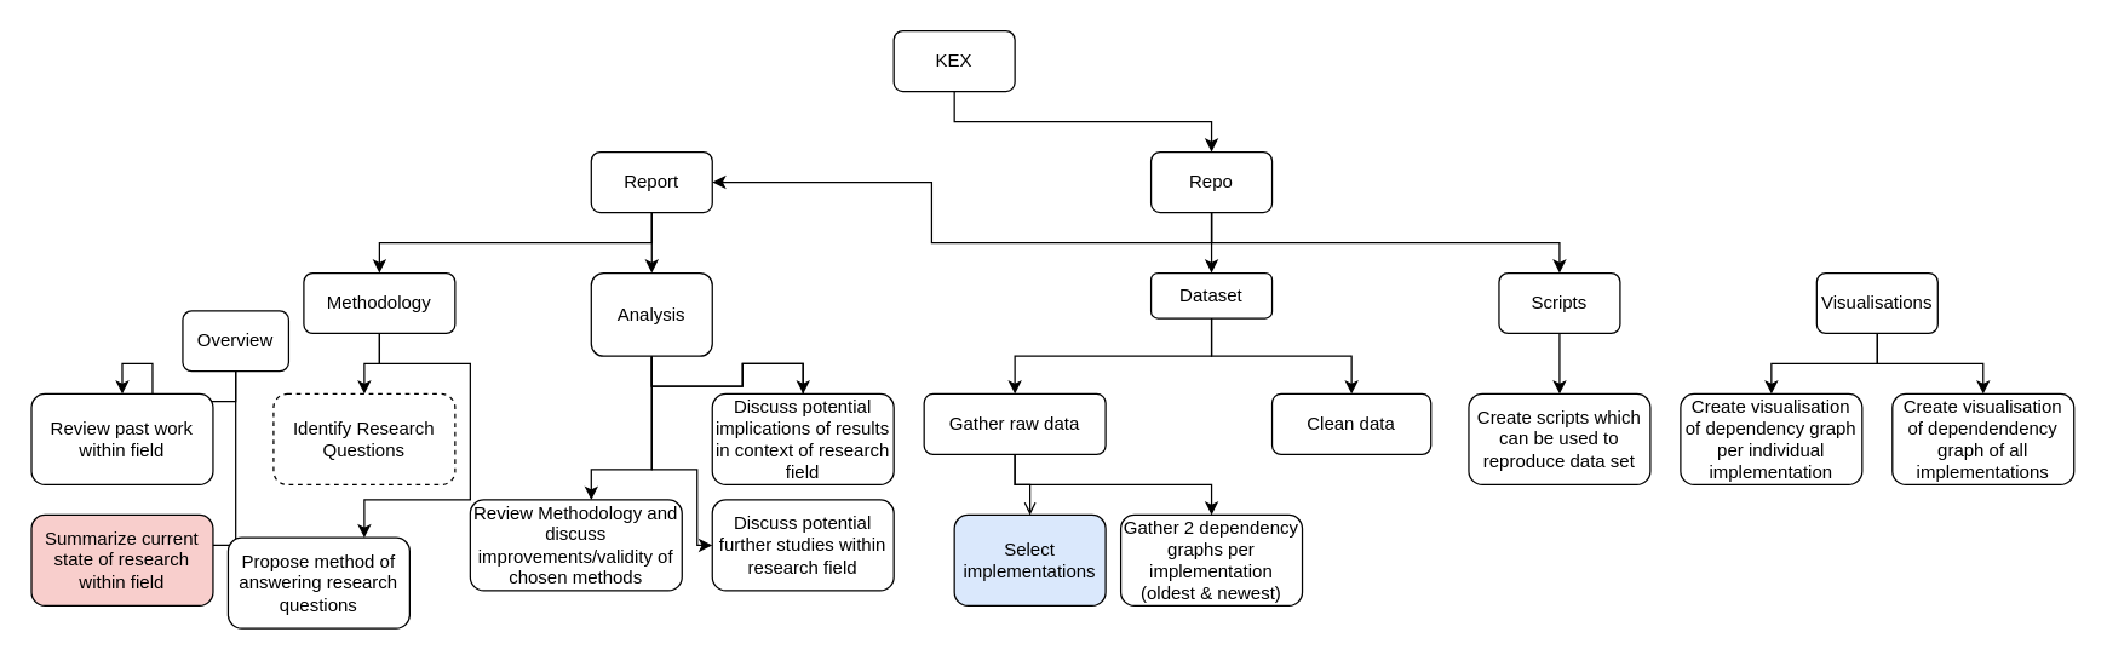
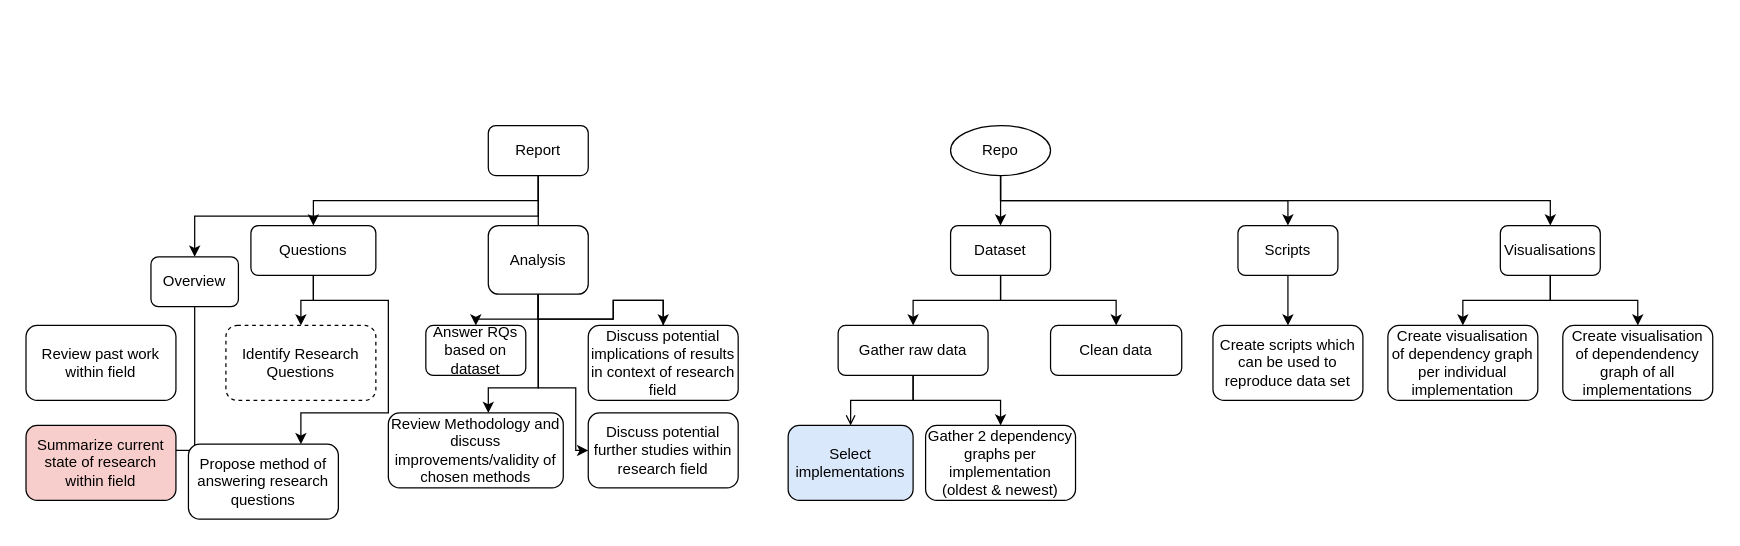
  <mxCell id="0" />
  <mxCell id="1" parent="0" />
- <mxCell id="2" style="edgeStyle=orthogonalEdgeStyle;rounded=0;orthogonalLoop=1;jettySize=auto;html=1;exitX=0.5;exitY=1;exitDx=0;exitDy=0;" parent="1" source="3" target="11" edge="1"><mxGeometry relative="1" as="geometry" /></mxCell>
- <mxCell id="3" value="KEX" style="rounded=1;whiteSpace=wrap;html=1;" parent="1" vertex="1"><mxGeometry x="590" y="20" width="80" height="40" as="geometry" /></mxCell>
  <mxCell id="4" style="edgeStyle=orthogonalEdgeStyle;rounded=0;orthogonalLoop=1;jettySize=auto;html=1;exitX=0.5;exitY=1;exitDx=0;exitDy=0;" parent="1" source="7" target="22" edge="1"><mxGeometry relative="1" as="geometry" /></mxCell>
- <mxCell id="6" style="edgeStyle=orthogonalEdgeStyle;rounded=0;orthogonalLoop=1;jettySize=auto;html=1;exitX=0.5;exitY=1;exitDx=0;exitDy=0;entryX=0.5;entryY=0;entryDx=0;entryDy=0;" parent="1" source="7" target="19" edge="1"><mxGeometry relative="1" as="geometry" /></mxCell>
+ <mxCell id="5" style="edgeStyle=orthogonalEdgeStyle;rounded=0;orthogonalLoop=1;jettySize=auto;html=1;exitX=0.5;exitY=1;exitDx=0;exitDy=0;entryX=0.5;entryY=0;entryDx=0;entryDy=0;" parent="1" source="7" target="14" edge="1"><mxGeometry relative="1" as="geometry" /></mxCell>
+ <mxCell id="6" style="edgeStyle=orthogonalEdgeStyle;rounded=0;orthogonalLoop=1;jettySize=auto;html=1;exitX=0.5;exitY=1;exitDx=0;exitDy=0;entryX=0.5;entryY=0;entryDx=0;entryDy=0;endArrow=none;" parent="1" source="7" target="19" edge="1"><mxGeometry relative="1" as="geometry" /></mxCell>
  <mxCell id="7" value="Report" style="rounded=1;whiteSpace=wrap;html=1;" parent="1" vertex="1"><mxGeometry x="390" y="100" width="80" height="40" as="geometry" /></mxCell>
  <mxCell id="8" style="edgeStyle=orthogonalEdgeStyle;rounded=0;orthogonalLoop=1;jettySize=auto;html=1;exitX=0.5;exitY=1;exitDx=0;exitDy=0;" parent="1" source="11" target="28" edge="1"><mxGeometry relative="1" as="geometry" /></mxCell>
  <mxCell id="9" style="edgeStyle=orthogonalEdgeStyle;rounded=0;orthogonalLoop=1;jettySize=auto;html=1;exitX=0.5;exitY=1;exitDx=0;exitDy=0;" parent="1" source="11" target="30" edge="1"><mxGeometry relative="1" as="geometry" /></mxCell>
- <mxCell id="10" style="edgeStyle=orthogonalEdgeStyle;rounded=0;orthogonalLoop=1;jettySize=auto;html=1;exitX=0.5;exitY=1;exitDx=0;exitDy=0;" parent="1" source="11" target="7" edge="1"><mxGeometry relative="1" as="geometry" /></mxCell>
- <mxCell id="11" value="Repo" style="rounded=1;whiteSpace=wrap;html=1;" parent="1" vertex="1"><mxGeometry x="760" y="100" width="80" height="40" as="geometry" /></mxCell>
- <mxCell id="12" style="edgeStyle=orthogonalEdgeStyle;rounded=0;orthogonalLoop=1;jettySize=auto;html=1;exitX=0.5;exitY=1;exitDx=0;exitDy=0;" parent="1" source="14" target="23" edge="1"><mxGeometry relative="1" as="geometry" /></mxCell>
+ <mxCell id="10" style="edgeStyle=orthogonalEdgeStyle;rounded=0;orthogonalLoop=1;jettySize=auto;html=1;exitX=0.5;exitY=1;exitDx=0;exitDy=0;" parent="1" source="11" target="33" edge="1"><mxGeometry relative="1" as="geometry" /></mxCell>
+ <mxCell id="11" value="Repo" style="ellipse;whiteSpace=wrap;html=1;" parent="1" vertex="1"><mxGeometry x="760" y="100" width="80" height="40" as="geometry" /></mxCell>
  <mxCell id="13" style="edgeStyle=orthogonalEdgeStyle;rounded=0;orthogonalLoop=1;jettySize=auto;html=1;exitX=0.5;exitY=1;exitDx=0;exitDy=0;entryX=0.5;entryY=0;entryDx=0;entryDy=0;" parent="1" source="14" target="24" edge="1"><mxGeometry relative="1" as="geometry"><Array as="points"><mxPoint x="155" y="360" /></Array></mxGeometry></mxCell>
  <mxCell id="14" value="Overview" style="rounded=1;whiteSpace=wrap;html=1;" parent="1" vertex="1"><mxGeometry x="120" y="205" width="70" height="40" as="geometry" /></mxCell>
+ <mxCell id="15" style="edgeStyle=orthogonalEdgeStyle;rounded=0;orthogonalLoop=1;jettySize=auto;html=1;exitX=0.5;exitY=1;exitDx=0;exitDy=0;entryX=0.5;entryY=0;entryDx=0;entryDy=0;" parent="1" source="19" target="34" edge="1"><mxGeometry relative="1" as="geometry" /></mxCell>
  <mxCell id="16" style="edgeStyle=orthogonalEdgeStyle;rounded=0;orthogonalLoop=1;jettySize=auto;html=1;exitX=0.5;exitY=1;exitDx=0;exitDy=0;" parent="1" source="19" target="44" edge="1"><mxGeometry relative="1" as="geometry" /></mxCell>
  <mxCell id="17" style="edgeStyle=orthogonalEdgeStyle;rounded=0;orthogonalLoop=1;jettySize=auto;html=1;exitX=0.5;exitY=1;exitDx=0;exitDy=0;entryX=0;entryY=0.5;entryDx=0;entryDy=0;" parent="1" source="19" target="43" edge="1"><mxGeometry relative="1" as="geometry"><Array as="points"><mxPoint x="430" y="310" /><mxPoint x="460" y="310" /><mxPoint x="460" y="360" /></Array></mxGeometry></mxCell>
  <mxCell id="18" style="edgeStyle=orthogonalEdgeStyle;rounded=0;orthogonalLoop=1;jettySize=auto;html=1;exitX=0.5;exitY=1;exitDx=0;exitDy=0;" edge="1" parent="1" source="19" target="35"><mxGeometry relative="1" as="geometry"><Array as="points"><mxPoint x="430" y="310" /><mxPoint x="390" y="310" /></Array></mxGeometry></mxCell>
  <mxCell id="19" value="Analysis" style="rounded=1;whiteSpace=wrap;html=1;" parent="1" vertex="1"><mxGeometry x="390" y="180" width="80" height="55" as="geometry" /></mxCell>
  <mxCell id="20" style="edgeStyle=orthogonalEdgeStyle;rounded=0;orthogonalLoop=1;jettySize=auto;html=1;exitX=0.5;exitY=1;exitDx=0;exitDy=0;" parent="1" source="22" target="25" edge="1"><mxGeometry relative="1" as="geometry" /></mxCell>
  <mxCell id="21" style="edgeStyle=orthogonalEdgeStyle;rounded=0;orthogonalLoop=1;jettySize=auto;html=1;exitX=0.5;exitY=1;exitDx=0;exitDy=0;" parent="1" source="22" target="48" edge="1"><mxGeometry relative="1" as="geometry"><Array as="points"><mxPoint x="250" y="240" /><mxPoint x="310" y="240" /><mxPoint x="310" y="330" /><mxPoint x="240" y="330" /></Array></mxGeometry></mxCell>
- <mxCell id="22" value="Methodology" style="rounded=1;whiteSpace=wrap;html=1;" parent="1" vertex="1"><mxGeometry x="200" y="180" width="100" height="40" as="geometry" /></mxCell>
+ <mxCell id="22" value="Questions" style="rounded=1;whiteSpace=wrap;html=1;" parent="1" vertex="1"><mxGeometry x="200" y="180" width="100" height="40" as="geometry" /></mxCell>
  <mxCell id="23" value="Review past work within field" style="rounded=1;whiteSpace=wrap;html=1;" parent="1" vertex="1"><mxGeometry x="20" y="260" width="120" height="60" as="geometry" /></mxCell>
  <mxCell id="24" value="Summarize current state of research within field" style="rounded=1;whiteSpace=wrap;html=1;fillColor=#f8cecc;" parent="1" vertex="1"><mxGeometry x="20" y="340" width="120" height="60" as="geometry" /></mxCell>
  <mxCell id="25" value="Identify Research Questions" style="rounded=1;whiteSpace=wrap;html=1;dashed=1;" parent="1" vertex="1"><mxGeometry x="180" y="260" width="120" height="60" as="geometry" /></mxCell>
  <mxCell id="26" style="edgeStyle=orthogonalEdgeStyle;rounded=0;orthogonalLoop=1;jettySize=auto;html=1;exitX=0.5;exitY=1;exitDx=0;exitDy=0;" parent="1" source="28" target="38" edge="1"><mxGeometry relative="1" as="geometry" /></mxCell>
  <mxCell id="27" style="edgeStyle=orthogonalEdgeStyle;rounded=0;orthogonalLoop=1;jettySize=auto;html=1;exitX=0.5;exitY=1;exitDx=0;exitDy=0;" parent="1" source="28" target="41" edge="1"><mxGeometry relative="1" as="geometry" /></mxCell>
- <mxCell id="28" value="Dataset" style="rounded=1;whiteSpace=wrap;html=1;" parent="1" vertex="1"><mxGeometry x="760" y="180" width="80" height="30" as="geometry" /></mxCell>
+ <mxCell id="28" value="Dataset" style="rounded=1;whiteSpace=wrap;html=1;" parent="1" vertex="1"><mxGeometry x="760" y="180" width="80" height="40" as="geometry" /></mxCell>
  <mxCell id="29" style="edgeStyle=orthogonalEdgeStyle;rounded=0;orthogonalLoop=1;jettySize=auto;html=1;exitX=0.5;exitY=1;exitDx=0;exitDy=0;" parent="1" source="30" target="42" edge="1"><mxGeometry relative="1" as="geometry" /></mxCell>
  <mxCell id="30" value="Scripts" style="rounded=1;whiteSpace=wrap;html=1;" parent="1" vertex="1"><mxGeometry x="990" y="180" width="80" height="40" as="geometry" /></mxCell>
  <mxCell id="31" style="edgeStyle=orthogonalEdgeStyle;rounded=0;orthogonalLoop=1;jettySize=auto;html=1;exitX=0.5;exitY=1;exitDx=0;exitDy=0;" parent="1" source="33" target="46" edge="1"><mxGeometry relative="1" as="geometry" /></mxCell>
  <mxCell id="32" style="edgeStyle=orthogonalEdgeStyle;rounded=0;orthogonalLoop=1;jettySize=auto;html=1;exitX=0.5;exitY=1;exitDx=0;exitDy=0;" parent="1" source="33" target="47" edge="1"><mxGeometry relative="1" as="geometry" /></mxCell>
  <mxCell id="33" value="Visualisations" style="rounded=1;whiteSpace=wrap;html=1;" parent="1" vertex="1"><mxGeometry x="1200" y="180" width="80" height="40" as="geometry" /></mxCell>
+ <mxCell id="34" value="Answer RQs based on dataset" style="rounded=1;whiteSpace=wrap;html=1;" parent="1" vertex="1"><mxGeometry x="340" y="260" width="80" height="40" as="geometry" /></mxCell>
  <mxCell id="35" value="Review Methodology and discuss improvements/validity of chosen methods&lt;br&gt;" style="rounded=1;whiteSpace=wrap;html=1;" parent="1" vertex="1"><mxGeometry x="310" y="330" width="140" height="60" as="geometry" /></mxCell>
  <mxCell id="36" style="edgeStyle=orthogonalEdgeStyle;rounded=0;orthogonalLoop=1;jettySize=auto;html=1;exitX=0.5;exitY=1;exitDx=0;exitDy=0;endArrow=open;" parent="1" source="38" target="39" edge="1"><mxGeometry relative="1" as="geometry" /></mxCell>
  <mxCell id="37" style="edgeStyle=orthogonalEdgeStyle;rounded=0;orthogonalLoop=1;jettySize=auto;html=1;exitX=0.5;exitY=1;exitDx=0;exitDy=0;" parent="1" source="38" target="40" edge="1"><mxGeometry relative="1" as="geometry" /></mxCell>
- <mxCell id="38" value="Gather raw data" style="rounded=1;whiteSpace=wrap;html=1;" parent="1" vertex="1"><mxGeometry x="610" y="260" width="120" height="40" as="geometry" /></mxCell>
+ <mxCell id="38" value="Gather raw data" style="rounded=1;whiteSpace=wrap;html=1;" parent="1" vertex="1"><mxGeometry x="670" y="260" width="120" height="40" as="geometry" /></mxCell>
  <mxCell id="39" value="Select implementations" style="rounded=1;whiteSpace=wrap;html=1;fillColor=#dae8fc;" parent="1" vertex="1"><mxGeometry x="630" y="340" width="100" height="60" as="geometry" /></mxCell>
  <mxCell id="40" value="Gather 2 dependency graphs per implementation (oldest &amp;amp; newest)" style="rounded=1;whiteSpace=wrap;html=1;" parent="1" vertex="1"><mxGeometry x="740" y="340" width="120" height="60" as="geometry" /></mxCell>
  <mxCell id="41" value="Clean data" style="rounded=1;whiteSpace=wrap;html=1;" parent="1" vertex="1"><mxGeometry x="840" y="260" width="105" height="40" as="geometry" /></mxCell>
  <mxCell id="42" value="Create scripts which can be used to reproduce data set" style="rounded=1;whiteSpace=wrap;html=1;" parent="1" vertex="1"><mxGeometry x="970" y="260" width="120" height="60" as="geometry" /></mxCell>
  <mxCell id="43" value="Discuss potential further studies within research field" style="rounded=1;whiteSpace=wrap;html=1;" parent="1" vertex="1"><mxGeometry x="470" y="330" width="120" height="60" as="geometry" /></mxCell>
  <mxCell id="44" value="Discuss potential implications of results in context of research field" style="rounded=1;whiteSpace=wrap;html=1;" parent="1" vertex="1"><mxGeometry x="470" y="260" width="120" height="60" as="geometry" /></mxCell>
  <mxCell id="45" value="" style="edgeStyle=orthogonalEdgeStyle;rounded=0;orthogonalLoop=1;jettySize=auto;html=1;exitX=0.5;exitY=1;exitDx=0;exitDy=0;endArrow=none;" parent="1" source="19" target="44" edge="1"><mxGeometry relative="1" as="geometry"><mxPoint x="430" y="220" as="sourcePoint" /><mxPoint x="530" y="360" as="targetPoint" /><Array as="points" /></mxGeometry></mxCell>
  <mxCell id="46" value="Create visualisation of dependency graph per individual implementation" style="rounded=1;whiteSpace=wrap;html=1;" parent="1" vertex="1"><mxGeometry x="1110" y="260" width="120" height="60" as="geometry" /></mxCell>
  <mxCell id="47" value="Create visualisation of dependendency graph of all implementations" style="rounded=1;whiteSpace=wrap;html=1;" parent="1" vertex="1"><mxGeometry x="1250" y="260" width="120" height="60" as="geometry" /></mxCell>
  <mxCell id="48" value="Propose method of answering research questions" style="rounded=1;whiteSpace=wrap;html=1;" parent="1" vertex="1"><mxGeometry x="150" y="355" width="120" height="60" as="geometry" /></mxCell>
